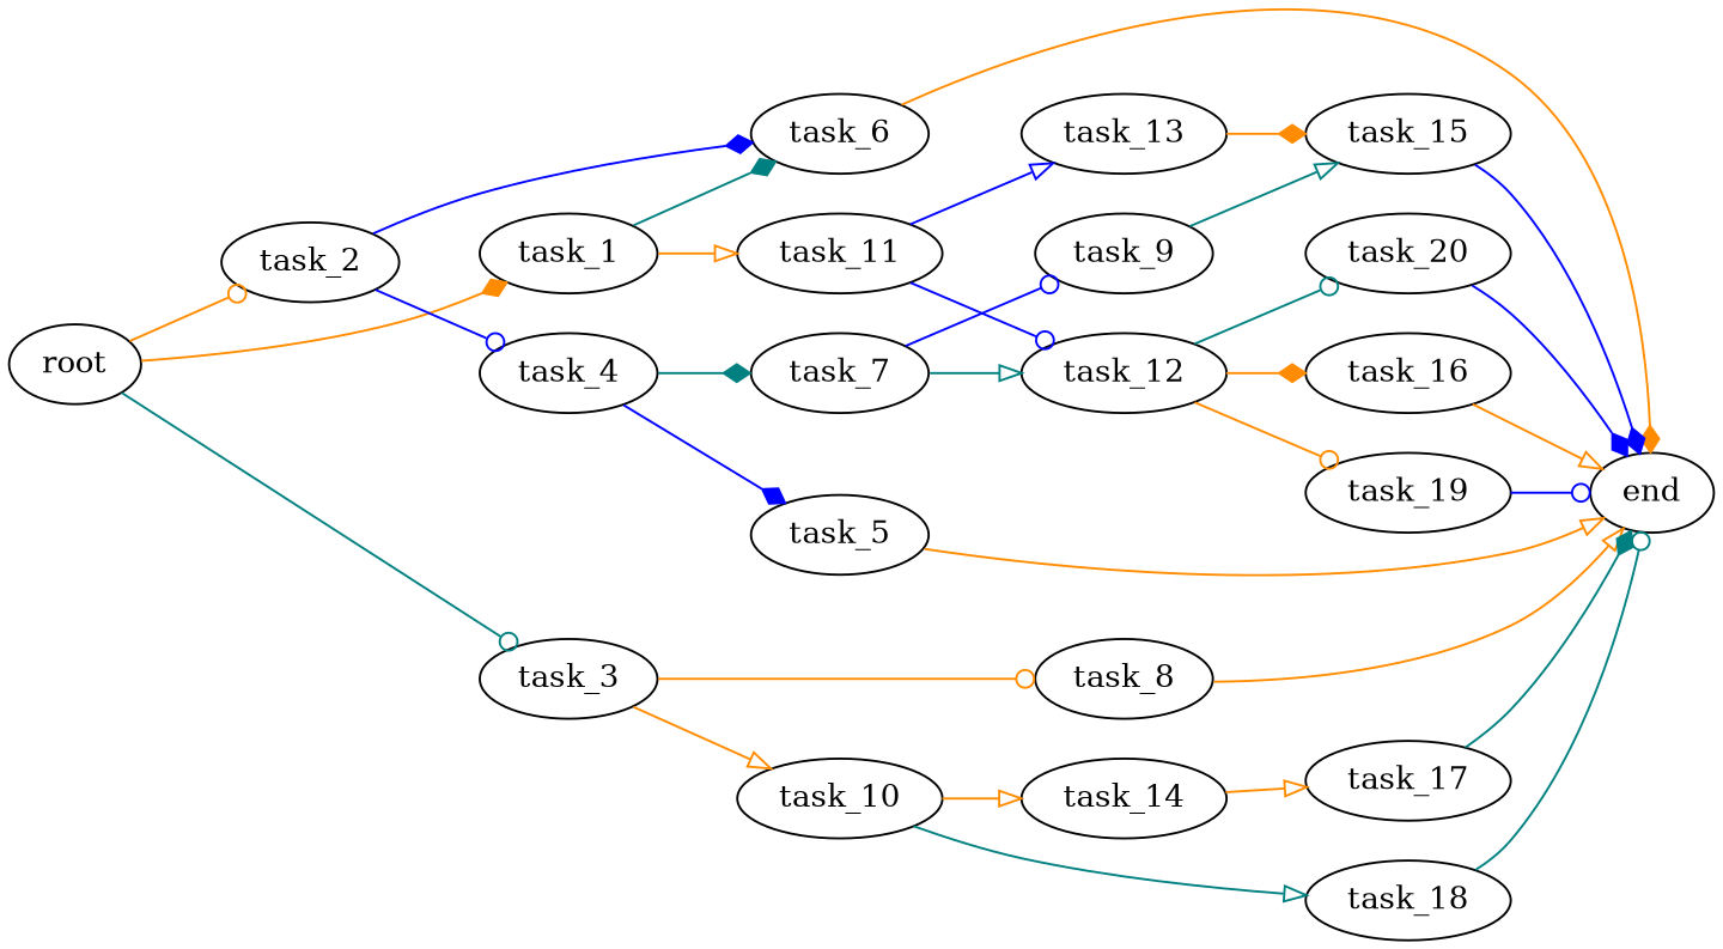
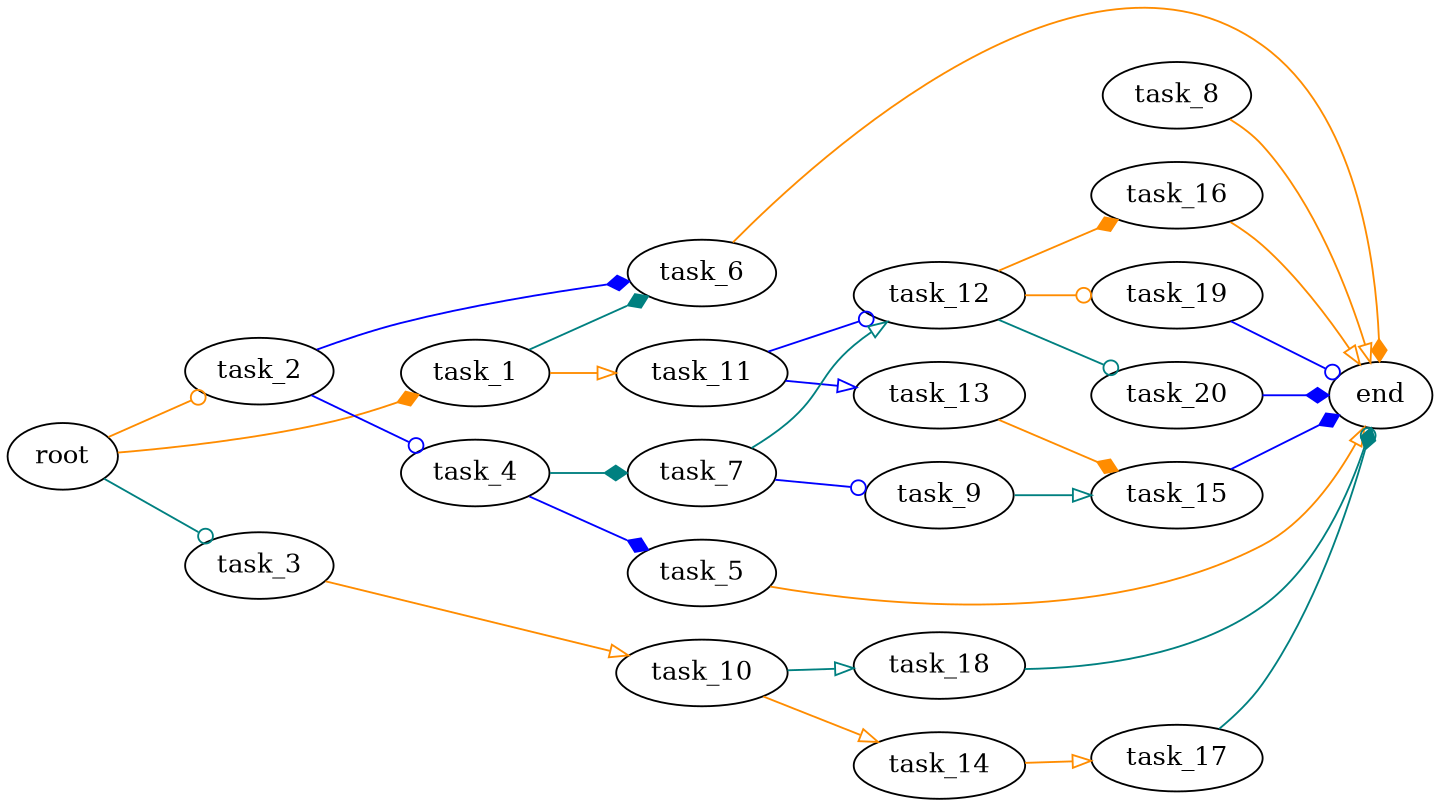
  digraph {
    rankdir=LR
    edge [arrowhead=diamond color=darkorange]
    root
    task_1
    task_2
    task_3
    task_6
    task_11
    task_4
    task_8
    task_10
    task_5
    task_7
    end
    task_12
    task_13
    task_14
    task_18
    task_9
    task_15
    task_16
    task_19
    task_20
    task_17
    root -> task_1
    root -> task_2 [arrowhead=odot]
    root -> task_3 [arrowhead=odot color=teal]
    task_1 -> task_6 [color=teal]
    task_1 -> task_11 [arrowhead=onormal]
    task_2 -> task_6 [color=blue]
    task_2 -> task_4 [arrowhead=odot color=blue]
-   task_3 -> task_8 [arrowhead=odot]
    task_3 -> task_10 [arrowhead=onormal]
    task_6 -> end
    task_11 -> task_12 [arrowhead=odot color=blue]
    task_11 -> task_13 [arrowhead=onormal color=blue]
    task_4 -> task_5 [color=blue]
    task_4 -> task_7 [color=teal]
    task_8 -> end [arrowhead=onormal]
    task_10 -> task_14 [arrowhead=onormal]
    task_10 -> task_18 [arrowhead=onormal color=teal]
    task_5 -> end [arrowhead=onormal]
    task_7 -> task_12 [arrowhead=onormal color=teal]
    task_7 -> task_9 [arrowhead=odot color=blue]
    task_12 -> task_16
    task_12 -> task_19 [arrowhead=odot]
    task_12 -> task_20 [arrowhead=odot color=teal]
    task_13 -> task_15
    task_14 -> task_17 [arrowhead=onormal]
    task_18 -> end [arrowhead=odot color=teal]
    task_9 -> task_15 [arrowhead=onormal color=teal]
    task_15 -> end [color=blue]
    task_16 -> end [arrowhead=onormal]
    task_19 -> end [arrowhead=odot color=blue]
    task_20 -> end [color=blue]
    task_17 -> end [color=teal]
  }
